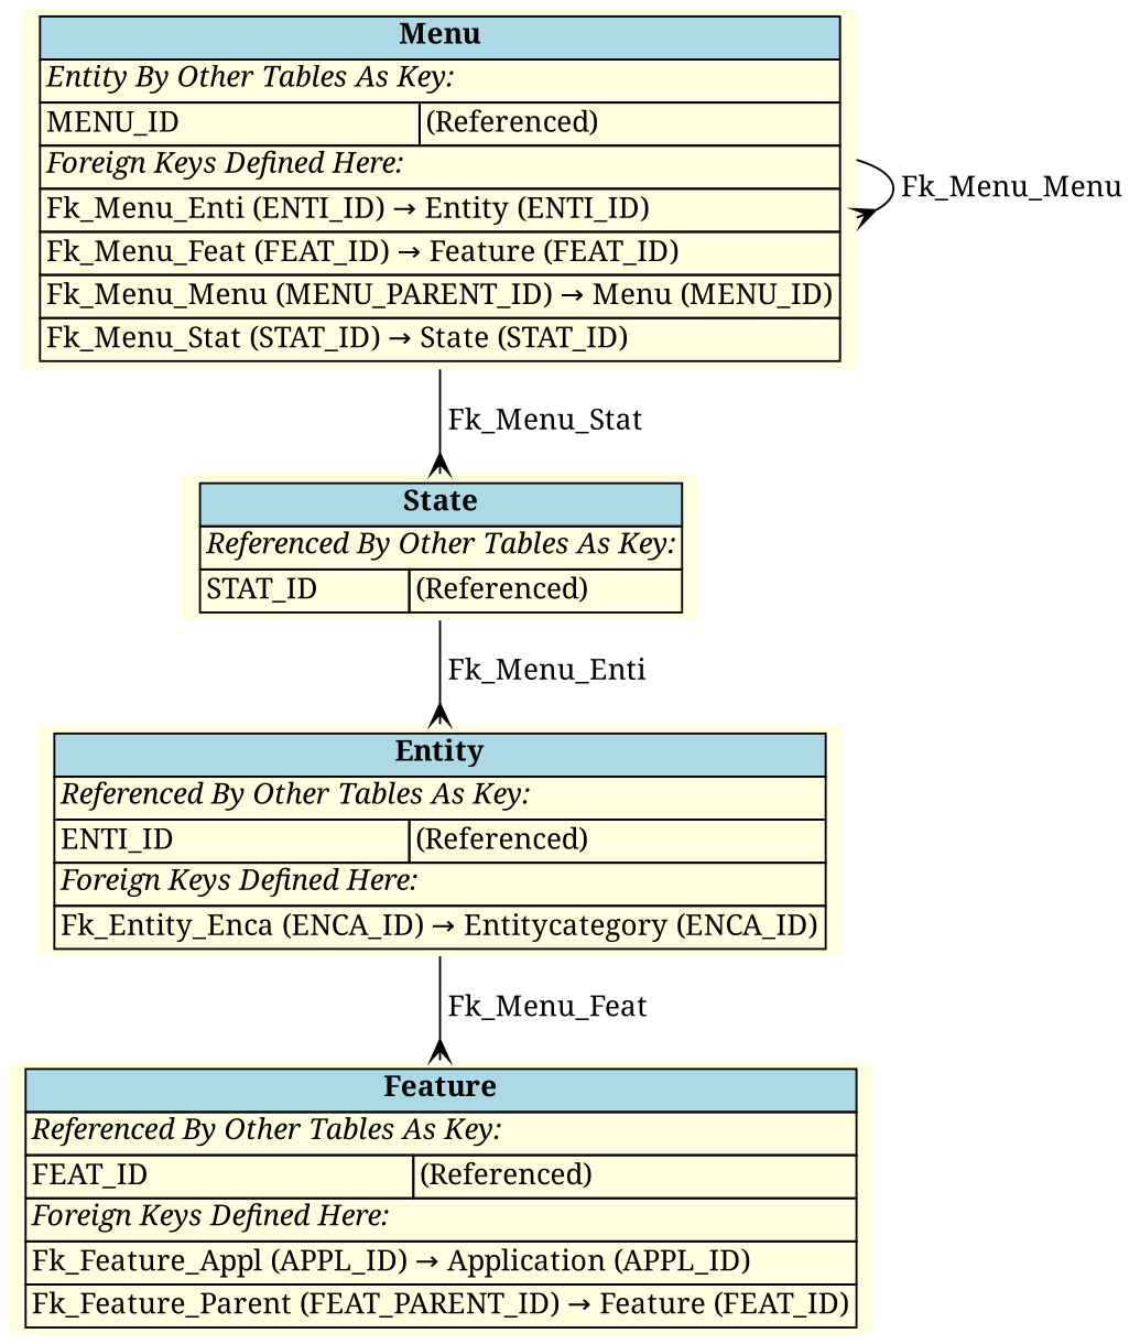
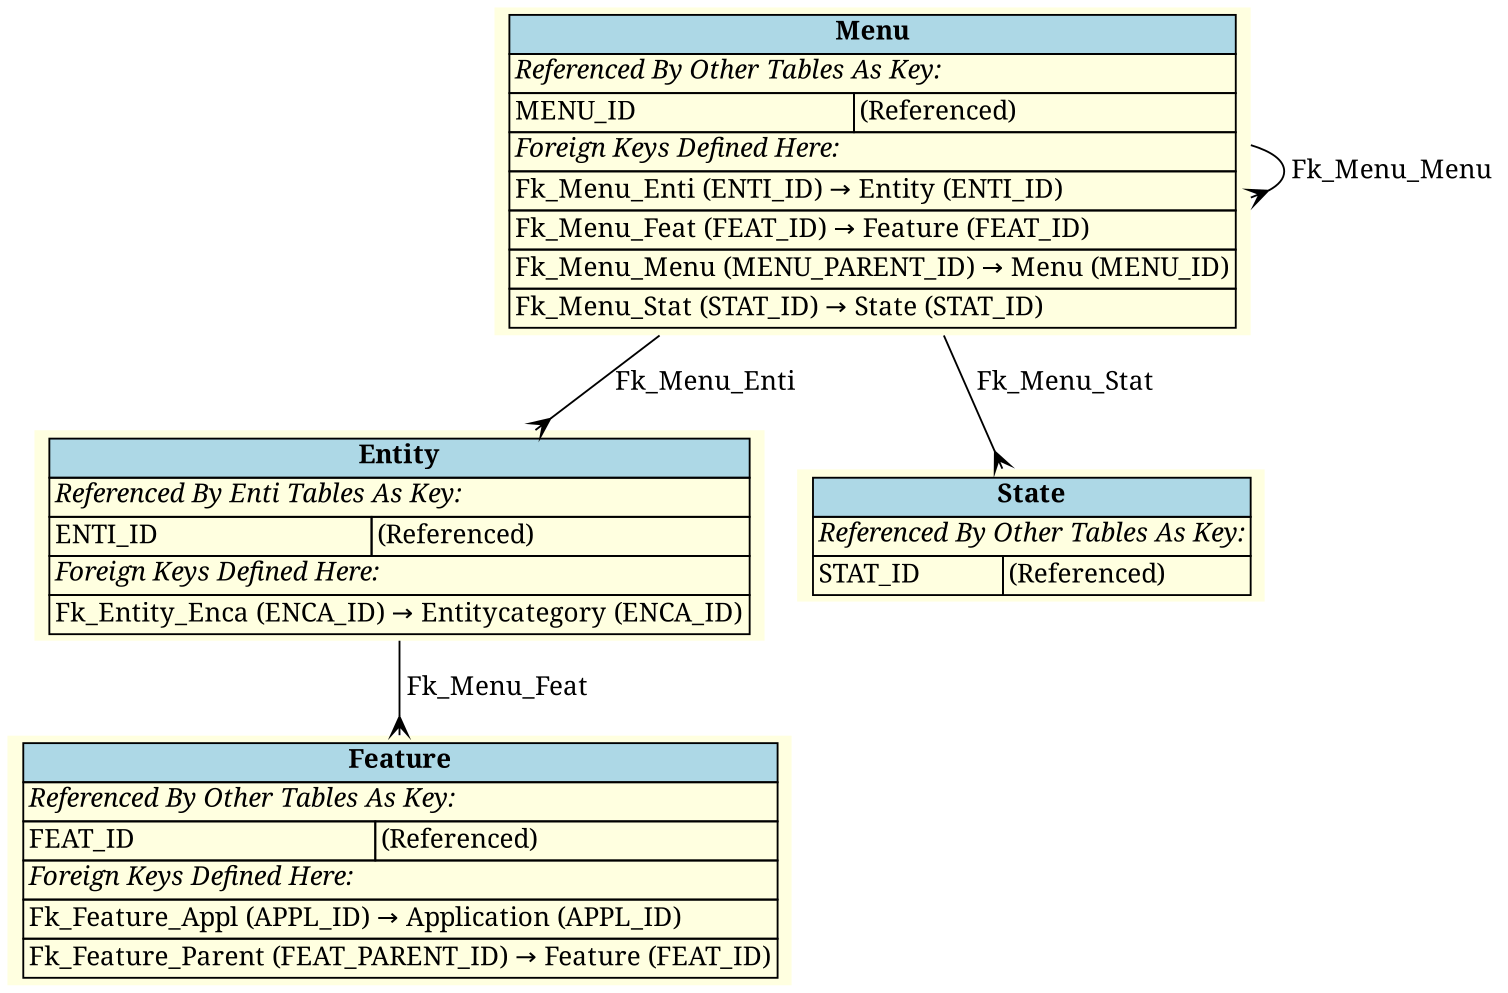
  digraph {
    fontname="Noto Serif"
    rankdir=TB
    node [fillcolor=lightyellow fontname="Noto Serif" shape=plaintext style=filled]
    edge [arrowhead=crow arrowtail=none dir=both fontname="Noto Serif" labelfontsize=10]
-   n1 [label=<     <TABLE BORDER="0" CELLBORDER="1" CELLSPACING="0" BGCOLOR="lightyellow">       <TR><TD COLSPAN="2" BGCOLOR="lightblue"><B>Menu</B></TD></TR>       <TR><TD COLSPAN="2" ALIGN="LEFT"><I>Entity By Other Tables As Key:</I></TD></TR>       <TR><TD ALIGN="LEFT">MENU_ID</TD><TD ALIGN="LEFT">(Referenced)</TD></TR>       <TR><TD COLSPAN="2" ALIGN="LEFT"><I>Foreign Keys Defined Here:</I></TD></TR>       <TR><TD ALIGN="LEFT" COLSPAN="2">Fk_Menu_Enti (ENTI_ID) &rarr; Entity (ENTI_ID)</TD></TR>       <TR><TD ALIGN="LEFT" COLSPAN="2">Fk_Menu_Feat (FEAT_ID) &rarr; Feature (FEAT_ID)</TD></TR>       <TR><TD ALIGN="LEFT" COLSPAN="2">Fk_Menu_Menu (MENU_PARENT_ID) &rarr; Menu (MENU_ID)</TD></TR>       <TR><TD ALIGN="LEFT" COLSPAN="2">Fk_Menu_Stat (STAT_ID) &rarr; State (STAT_ID)</TD></TR>     </TABLE>     >]
-   n2 [label=<     <TABLE BORDER="0" CELLBORDER="1" CELLSPACING="0" BGCOLOR="lightyellow">       <TR><TD COLSPAN="2" BGCOLOR="lightblue"><B>Entity</B></TD></TR>       <TR><TD COLSPAN="2" ALIGN="LEFT"><I>Referenced By Other Tables As Key:</I></TD></TR>       <TR><TD ALIGN="LEFT">ENTI_ID</TD><TD ALIGN="LEFT">(Referenced)</TD></TR>       <TR><TD COLSPAN="2" ALIGN="LEFT"><I>Foreign Keys Defined Here:</I></TD></TR>       <TR><TD ALIGN="LEFT" COLSPAN="2">Fk_Entity_Enca (ENCA_ID) &rarr; Entitycategory (ENCA_ID)</TD></TR>     </TABLE>     >]
+   n1 [label=<     <TABLE BORDER="0" CELLBORDER="1" CELLSPACING="0" BGCOLOR="lightyellow">       <TR><TD COLSPAN="2" BGCOLOR="lightblue"><B>Menu</B></TD></TR>       <TR><TD COLSPAN="2" ALIGN="LEFT"><I>Referenced By Other Tables As Key:</I></TD></TR>       <TR><TD ALIGN="LEFT">MENU_ID</TD><TD ALIGN="LEFT">(Referenced)</TD></TR>       <TR><TD COLSPAN="2" ALIGN="LEFT"><I>Foreign Keys Defined Here:</I></TD></TR>       <TR><TD ALIGN="LEFT" COLSPAN="2">Fk_Menu_Enti (ENTI_ID) &rarr; Entity (ENTI_ID)</TD></TR>       <TR><TD ALIGN="LEFT" COLSPAN="2">Fk_Menu_Feat (FEAT_ID) &rarr; Feature (FEAT_ID)</TD></TR>       <TR><TD ALIGN="LEFT" COLSPAN="2">Fk_Menu_Menu (MENU_PARENT_ID) &rarr; Menu (MENU_ID)</TD></TR>       <TR><TD ALIGN="LEFT" COLSPAN="2">Fk_Menu_Stat (STAT_ID) &rarr; State (STAT_ID)</TD></TR>     </TABLE>     >]
+   n2 [label=<     <TABLE BORDER="0" CELLBORDER="1" CELLSPACING="0" BGCOLOR="lightyellow">       <TR><TD COLSPAN="2" BGCOLOR="lightblue"><B>Entity</B></TD></TR>       <TR><TD COLSPAN="2" ALIGN="LEFT"><I>Referenced By Enti Tables As Key:</I></TD></TR>       <TR><TD ALIGN="LEFT">ENTI_ID</TD><TD ALIGN="LEFT">(Referenced)</TD></TR>       <TR><TD COLSPAN="2" ALIGN="LEFT"><I>Foreign Keys Defined Here:</I></TD></TR>       <TR><TD ALIGN="LEFT" COLSPAN="2">Fk_Entity_Enca (ENCA_ID) &rarr; Entitycategory (ENCA_ID)</TD></TR>     </TABLE>     >]
    n3 [label=<     <TABLE BORDER="0" CELLBORDER="1" CELLSPACING="0" BGCOLOR="lightyellow">       <TR><TD COLSPAN="2" BGCOLOR="lightblue"><B>State</B></TD></TR>       <TR><TD COLSPAN="2" ALIGN="LEFT"><I>Referenced By Other Tables As Key:</I></TD></TR>       <TR><TD ALIGN="LEFT">STAT_ID</TD><TD ALIGN="LEFT">(Referenced)</TD></TR>     </TABLE>     >]
    n4 [label=<     <TABLE BORDER="0" CELLBORDER="1" CELLSPACING="0" BGCOLOR="lightyellow">       <TR><TD COLSPAN="2" BGCOLOR="lightblue"><B>Feature</B></TD></TR>       <TR><TD COLSPAN="2" ALIGN="LEFT"><I>Referenced By Other Tables As Key:</I></TD></TR>       <TR><TD ALIGN="LEFT">FEAT_ID</TD><TD ALIGN="LEFT">(Referenced)</TD></TR>       <TR><TD COLSPAN="2" ALIGN="LEFT"><I>Foreign Keys Defined Here:</I></TD></TR>       <TR><TD ALIGN="LEFT" COLSPAN="2">Fk_Feature_Appl (APPL_ID) &rarr; Application (APPL_ID)</TD></TR>       <TR><TD ALIGN="LEFT" COLSPAN="2">Fk_Feature_Parent (FEAT_PARENT_ID) &rarr; Feature (FEAT_ID)</TD></TR>     </TABLE>     >]
    n1 -> n1 [label=" Fk_Menu_Menu "]
-   n3 -> n2 [label=" Fk_Menu_Enti "]
+   n1 -> n2 [label=" Fk_Menu_Enti "]
    n1 -> n3 [label=" Fk_Menu_Stat "]
    n2 -> n4 [label=" Fk_Menu_Feat "]
  }
